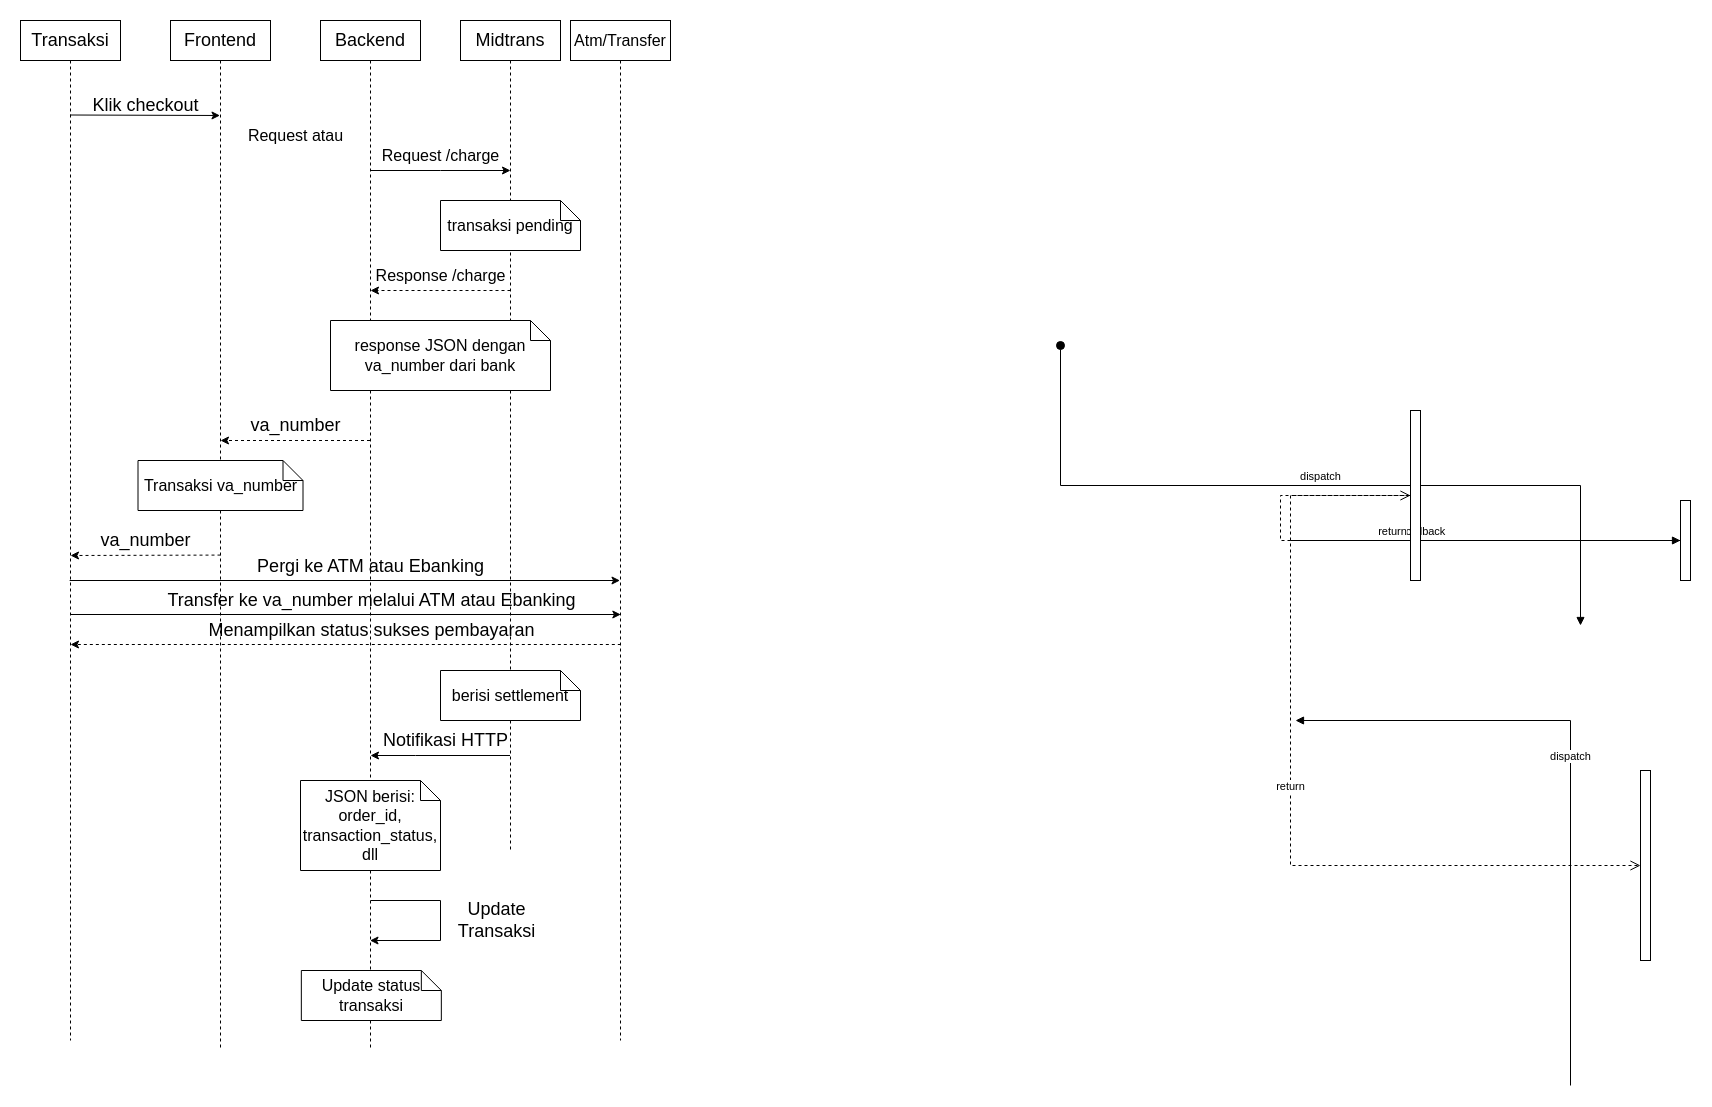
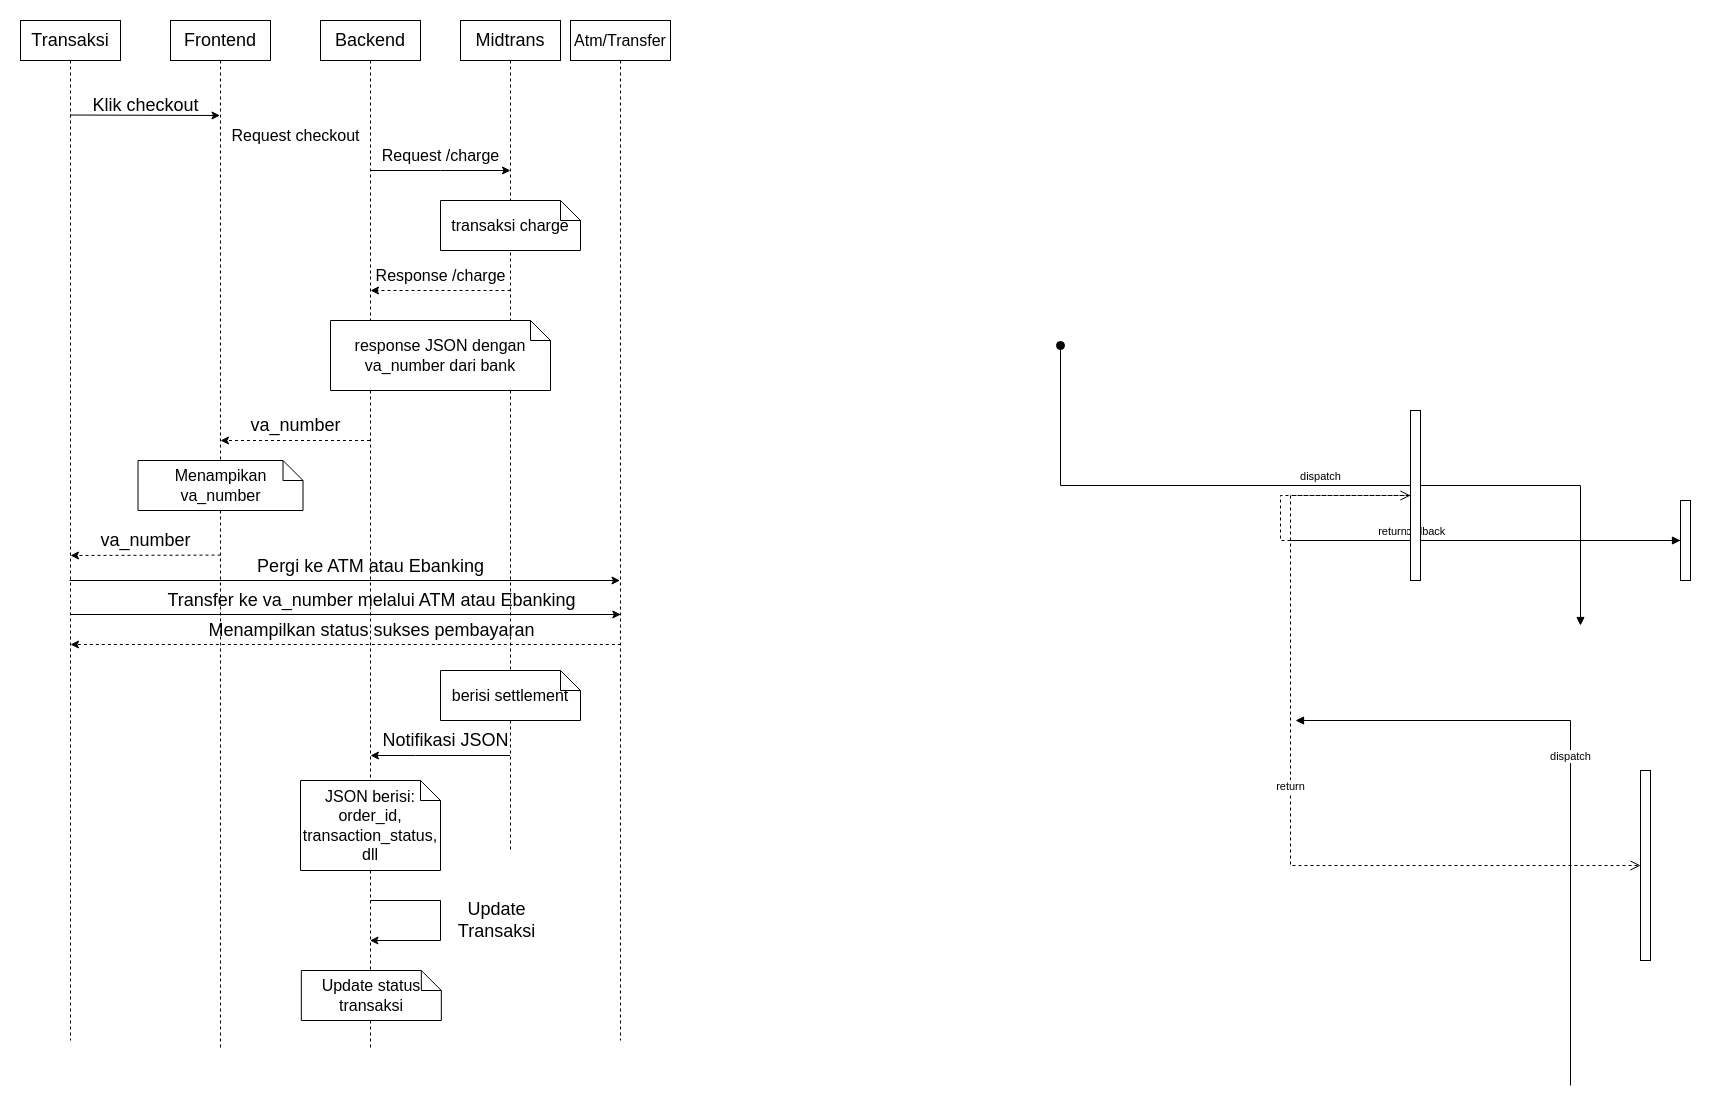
  <mxCell id="0" />
  <mxCell id="1" parent="0" />
  <mxCell id="2" style="edgeStyle=elbowEdgeStyle;rounded=0;orthogonalLoop=1;jettySize=auto;html=1;elbow=vertical;curved=0;" edge="1" parent="1" target="5"><mxGeometry relative="1" as="geometry"><mxPoint x="69.5" y="114.5" as="sourcePoint" /><mxPoint x="189.5" y="114.5" as="targetPoint" /></mxGeometry></mxCell>
  <mxCell id="3" style="edgeStyle=elbowEdgeStyle;rounded=0;orthogonalLoop=1;jettySize=auto;html=1;elbow=vertical;curved=0;" edge="1" parent="1"><mxGeometry relative="1" as="geometry"><mxPoint x="69.167" y="579.997" as="sourcePoint" /><mxPoint x="619.5" y="579.997" as="targetPoint" /></mxGeometry></mxCell>
  <mxCell id="4" value="&lt;font style=&quot;font-size: 18px;&quot;&gt;Transaksi&lt;/font&gt;" style="shape=umlLifeline;perimeter=lifelinePerimeter;whiteSpace=wrap;html=1;container=0;dropTarget=0;collapsible=0;recursiveResize=0;outlineConnect=0;portConstraint=eastwest;newEdgeStyle={&quot;edgeStyle&quot;:&quot;elbowEdgeStyle&quot;,&quot;elbow&quot;:&quot;vertical&quot;,&quot;curved&quot;:0,&quot;rounded&quot;:0};" parent="1" vertex="1"><mxGeometry x="20" y="20" width="100" height="1020" as="geometry" /></mxCell>
  <mxCell id="5" value="&lt;font style=&quot;font-size: 18px;&quot;&gt;Frontend&lt;/font&gt;" style="shape=umlLifeline;perimeter=lifelinePerimeter;whiteSpace=wrap;html=1;container=0;dropTarget=0;collapsible=0;recursiveResize=0;outlineConnect=0;portConstraint=eastwest;newEdgeStyle={&quot;edgeStyle&quot;:&quot;elbowEdgeStyle&quot;,&quot;elbow&quot;:&quot;vertical&quot;,&quot;curved&quot;:0,&quot;rounded&quot;:0};" parent="1" vertex="1"><mxGeometry x="170" y="20" width="100" height="1030" as="geometry" /></mxCell>
  <mxCell id="6" value="dispatch" style="html=1;verticalAlign=bottom;endArrow=block;edgeStyle=elbowEdgeStyle;elbow=vertical;curved=0;rounded=0;" parent="1" edge="1"><mxGeometry relative="1" as="geometry"><mxPoint x="1570" y="1085" as="sourcePoint" /><Array as="points"><mxPoint x="1210" y="720" /></Array><mxPoint x="1295" y="720" as="targetPoint" /></mxGeometry></mxCell>
  <mxCell id="7" value="return" style="html=1;verticalAlign=bottom;endArrow=open;dashed=1;endSize=8;edgeStyle=elbowEdgeStyle;elbow=vertical;curved=0;rounded=0;" parent="1" source="13" target="10" edge="1"><mxGeometry relative="1" as="geometry"><mxPoint x="1295" y="585" as="targetPoint" /><Array as="points"><mxPoint x="1290" y="660" /></Array></mxGeometry></mxCell>
  <mxCell id="8" value="callback" style="html=1;verticalAlign=bottom;endArrow=block;edgeStyle=elbowEdgeStyle;elbow=vertical;curved=0;rounded=0;" parent="1" source="13" target="11" edge="1"><mxGeometry relative="1" as="geometry"><mxPoint x="1275" y="540" as="sourcePoint" /><Array as="points"><mxPoint x="1290" y="540" /></Array></mxGeometry></mxCell>
  <mxCell id="9" value="return" style="html=1;verticalAlign=bottom;endArrow=open;dashed=1;endSize=8;edgeStyle=elbowEdgeStyle;elbow=vertical;curved=0;rounded=0;" parent="1" source="11" target="13" edge="1"><mxGeometry relative="1" as="geometry"><mxPoint x="1275" y="615" as="targetPoint" /><Array as="points"><mxPoint x="1280" y="610" /></Array></mxGeometry></mxCell>
  <mxCell id="10" value="" style="html=1;points=[];perimeter=orthogonalPerimeter;outlineConnect=0;targetShapes=umlLifeline;portConstraint=eastwest;newEdgeStyle={&quot;edgeStyle&quot;:&quot;elbowEdgeStyle&quot;,&quot;elbow&quot;:&quot;vertical&quot;,&quot;curved&quot;:0,&quot;rounded&quot;:0};" parent="1" vertex="1"><mxGeometry x="1640" y="770" width="10" height="190" as="geometry" /></mxCell>
  <mxCell id="11" value="" style="html=1;points=[];perimeter=orthogonalPerimeter;outlineConnect=0;targetShapes=umlLifeline;portConstraint=eastwest;newEdgeStyle={&quot;edgeStyle&quot;:&quot;elbowEdgeStyle&quot;,&quot;elbow&quot;:&quot;vertical&quot;,&quot;curved&quot;:0,&quot;rounded&quot;:0};" parent="1" vertex="1"><mxGeometry x="1680" y="500" width="10" height="80" as="geometry" /></mxCell>
  <mxCell id="12" value="dispatch" style="html=1;verticalAlign=bottom;startArrow=oval;endArrow=block;startSize=8;edgeStyle=elbowEdgeStyle;elbow=vertical;curved=0;rounded=0;" parent="1" edge="1"><mxGeometry relative="1" as="geometry"><mxPoint x="1060" y="345" as="sourcePoint" /><mxPoint x="1580" y="625" as="targetPoint" /></mxGeometry></mxCell>
  <mxCell id="13" value="" style="html=1;points=[];perimeter=orthogonalPerimeter;outlineConnect=0;targetShapes=umlLifeline;portConstraint=eastwest;newEdgeStyle={&quot;edgeStyle&quot;:&quot;elbowEdgeStyle&quot;,&quot;elbow&quot;:&quot;vertical&quot;,&quot;curved&quot;:0,&quot;rounded&quot;:0};" parent="1" vertex="1"><mxGeometry x="1410" y="410" width="10" height="170" as="geometry" /></mxCell>
  <mxCell id="14" value="&lt;font style=&quot;font-size: 18px;&quot;&gt;Klik checkout&lt;/font&gt;" style="text;html=1;align=center;verticalAlign=middle;resizable=0;points=[];autosize=1;strokeColor=none;fillColor=none;" vertex="1" parent="1"><mxGeometry x="80" y="85" width="130" height="40" as="geometry" /></mxCell>
  <mxCell id="15" value="&lt;font style=&quot;font-size: 18px;&quot;&gt;Backend&lt;/font&gt;" style="shape=umlLifeline;perimeter=lifelinePerimeter;whiteSpace=wrap;html=1;container=0;dropTarget=0;collapsible=0;recursiveResize=0;outlineConnect=0;portConstraint=eastwest;newEdgeStyle={&quot;edgeStyle&quot;:&quot;elbowEdgeStyle&quot;,&quot;elbow&quot;:&quot;vertical&quot;,&quot;curved&quot;:0,&quot;rounded&quot;:0};" vertex="1" parent="1"><mxGeometry x="320" y="20" width="100" height="1030" as="geometry" /></mxCell>
- <mxCell id="16" value="&lt;font style=&quot;font-size: 16px;&quot;&gt;Request atau&lt;/font&gt;" style="text;html=1;align=center;verticalAlign=middle;resizable=0;points=[];autosize=1;strokeColor=none;fillColor=none;" vertex="1" parent="1"><mxGeometry x="220" y="120" width="150" height="30" as="geometry" /></mxCell>
+ <mxCell id="16" value="&lt;font style=&quot;font-size: 16px;&quot;&gt;Request checkout&lt;/font&gt;" style="text;html=1;align=center;verticalAlign=middle;resizable=0;points=[];autosize=1;strokeColor=none;fillColor=none;" vertex="1" parent="1"><mxGeometry x="220" y="120" width="150" height="30" as="geometry" /></mxCell>
  <mxCell id="17" value="&lt;font style=&quot;font-size: 18px;&quot;&gt;Midtrans&lt;/font&gt;" style="shape=umlLifeline;perimeter=lifelinePerimeter;whiteSpace=wrap;html=1;container=0;dropTarget=0;collapsible=0;recursiveResize=0;outlineConnect=0;portConstraint=eastwest;newEdgeStyle={&quot;edgeStyle&quot;:&quot;elbowEdgeStyle&quot;,&quot;elbow&quot;:&quot;vertical&quot;,&quot;curved&quot;:0,&quot;rounded&quot;:0};" vertex="1" parent="1"><mxGeometry x="460" y="20" width="100" height="830" as="geometry" /></mxCell>
  <mxCell id="18" value="&lt;font style=&quot;font-size: 16px;&quot;&gt;Request /charge&lt;/font&gt;" style="text;html=1;align=center;verticalAlign=middle;resizable=0;points=[];autosize=1;strokeColor=none;fillColor=none;" vertex="1" parent="1"><mxGeometry x="370" y="140" width="140" height="30" as="geometry" /></mxCell>
  <mxCell id="19" value="&lt;font style=&quot;font-size: 16px;&quot;&gt;Atm/Transfer&lt;/font&gt;" style="shape=umlLifeline;perimeter=lifelinePerimeter;whiteSpace=wrap;html=1;container=0;dropTarget=0;collapsible=0;recursiveResize=0;outlineConnect=0;portConstraint=eastwest;newEdgeStyle={&quot;edgeStyle&quot;:&quot;elbowEdgeStyle&quot;,&quot;elbow&quot;:&quot;vertical&quot;,&quot;curved&quot;:0,&quot;rounded&quot;:0};" vertex="1" parent="1"><mxGeometry x="570" y="20" width="100" height="1020" as="geometry" /></mxCell>
- <mxCell id="20" value="&lt;font style=&quot;font-size: 16px;&quot;&gt;transaksi pending&lt;/font&gt;" style="shape=note;size=20;whiteSpace=wrap;html=1;" vertex="1" parent="1"><mxGeometry x="440" y="200" width="140" height="50" as="geometry" /></mxCell>
+ <mxCell id="20" value="&lt;font style=&quot;font-size: 16px;&quot;&gt;transaksi charge&lt;/font&gt;" style="shape=note;size=20;whiteSpace=wrap;html=1;" vertex="1" parent="1"><mxGeometry x="440" y="200" width="140" height="50" as="geometry" /></mxCell>
  <mxCell id="21" value="&lt;span style=&quot;font-size: 16px;&quot;&gt;response JSON dengan va_number dari bank&lt;/span&gt;" style="shape=note;size=20;whiteSpace=wrap;html=1;align=center;" vertex="1" parent="1"><mxGeometry x="330" y="320" width="220" height="70" as="geometry" /></mxCell>
  <mxCell id="22" value="" style="group" vertex="1" connectable="0" parent="1"><mxGeometry x="370" y="260" width="145" height="30" as="geometry" /></mxCell>
  <mxCell id="23" value="&lt;font style=&quot;font-size: 16px;&quot;&gt;Response /charge&lt;/font&gt;" style="text;html=1;align=center;verticalAlign=middle;resizable=0;points=[];autosize=1;strokeColor=none;fillColor=none;" vertex="1" parent="22"><mxGeometry x="-5" width="150" height="30" as="geometry" /></mxCell>
  <mxCell id="24" style="edgeStyle=elbowEdgeStyle;rounded=0;orthogonalLoop=1;jettySize=auto;html=1;elbow=vertical;curved=0;dashed=1;" edge="1" parent="22"><mxGeometry relative="1" as="geometry"><mxPoint x="140" y="30" as="sourcePoint" /><mxPoint y="30" as="targetPoint" /></mxGeometry></mxCell>
  <mxCell id="25" value="&lt;font style=&quot;font-size: 18px;&quot;&gt;va_number&lt;/font&gt;" style="text;html=1;align=center;verticalAlign=middle;resizable=0;points=[];autosize=1;strokeColor=none;fillColor=none;" vertex="1" parent="1"><mxGeometry x="240" y="405" width="110" height="40" as="geometry" /></mxCell>
  <mxCell id="26" style="edgeStyle=elbowEdgeStyle;rounded=0;orthogonalLoop=1;jettySize=auto;html=1;elbow=vertical;curved=0;dashed=1;" edge="1" parent="1" source="15"><mxGeometry relative="1" as="geometry"><mxPoint x="355" y="440" as="sourcePoint" /><mxPoint x="220" y="440" as="targetPoint" /></mxGeometry></mxCell>
- <mxCell id="27" value="&lt;span style=&quot;font-size: 16px;&quot;&gt;Transaksi va_number&lt;/span&gt;" style="shape=note;size=20;whiteSpace=wrap;html=1;align=center;" vertex="1" parent="1"><mxGeometry x="137.5" y="460" width="165" height="50" as="geometry" /></mxCell>
+ <mxCell id="27" value="&lt;span style=&quot;font-size: 16px;&quot;&gt;Menampikan va_number&lt;/span&gt;" style="shape=note;size=20;whiteSpace=wrap;html=1;align=center;" vertex="1" parent="1"><mxGeometry x="137.5" y="460" width="165" height="50" as="geometry" /></mxCell>
  <mxCell id="28" value="&lt;font style=&quot;font-size: 18px;&quot;&gt;va_number&lt;/font&gt;" style="text;html=1;align=center;verticalAlign=middle;resizable=0;points=[];autosize=1;strokeColor=none;fillColor=none;" vertex="1" parent="1"><mxGeometry x="90" y="519.58" width="110" height="40" as="geometry" /></mxCell>
  <mxCell id="29" style="edgeStyle=elbowEdgeStyle;rounded=0;orthogonalLoop=1;jettySize=auto;html=1;elbow=vertical;curved=0;dashed=1;" edge="1" parent="1"><mxGeometry relative="1" as="geometry"><mxPoint x="220" y="554.58" as="sourcePoint" /><mxPoint x="70" y="554.58" as="targetPoint" /></mxGeometry></mxCell>
  <mxCell id="30" style="edgeStyle=elbowEdgeStyle;rounded=0;orthogonalLoop=1;jettySize=auto;html=1;elbow=vertical;curved=0;" edge="1" parent="1"><mxGeometry relative="1" as="geometry"><mxPoint x="370" y="170" as="sourcePoint" /><mxPoint x="510" y="170" as="targetPoint" /></mxGeometry></mxCell>
  <mxCell id="31" value="&lt;span style=&quot;font-size: 18px;&quot;&gt;Pergi ke ATM atau Ebanking&lt;/span&gt;" style="text;html=1;align=center;verticalAlign=middle;resizable=0;points=[];autosize=1;strokeColor=none;fillColor=none;" vertex="1" parent="1"><mxGeometry x="245" y="546" width="250" height="40" as="geometry" /></mxCell>
  <mxCell id="32" value="&lt;span style=&quot;font-size: 18px;&quot;&gt;Transfer ke va_number melalui ATM atau Ebanking&lt;/span&gt;" style="text;html=1;align=center;verticalAlign=middle;resizable=0;points=[];autosize=1;strokeColor=none;fillColor=none;" vertex="1" parent="1"><mxGeometry x="155.83" y="580" width="430" height="40" as="geometry" /></mxCell>
  <mxCell id="33" style="edgeStyle=elbowEdgeStyle;rounded=0;orthogonalLoop=1;jettySize=auto;html=1;elbow=vertical;curved=0;" edge="1" parent="1"><mxGeometry relative="1" as="geometry"><mxPoint x="69.997" y="613.997" as="sourcePoint" /><mxPoint x="620.33" y="613.997" as="targetPoint" /></mxGeometry></mxCell>
  <mxCell id="34" value="&lt;span style=&quot;font-size: 18px;&quot;&gt;Menampilkan status sukses pembayaran&lt;/span&gt;" style="text;html=1;align=center;verticalAlign=middle;resizable=0;points=[];autosize=1;strokeColor=none;fillColor=none;" vertex="1" parent="1"><mxGeometry x="195.83" y="610" width="350" height="40" as="geometry" /></mxCell>
  <mxCell id="35" style="edgeStyle=elbowEdgeStyle;rounded=0;orthogonalLoop=1;jettySize=auto;html=1;elbow=vertical;curved=0;dashed=1;" edge="1" parent="1"><mxGeometry relative="1" as="geometry"><mxPoint x="620.33" y="643.997" as="sourcePoint" /><mxPoint x="69.997" y="643.997" as="targetPoint" /></mxGeometry></mxCell>
  <mxCell id="36" value="&lt;font style=&quot;font-size: 16px;&quot;&gt;berisi settlement&lt;/font&gt;" style="shape=note;size=20;whiteSpace=wrap;html=1;" vertex="1" parent="1"><mxGeometry x="440" y="670" width="140" height="50" as="geometry" /></mxCell>
- <mxCell id="37" value="&lt;font style=&quot;font-size: 18px;&quot;&gt;Notifikasi HTTP&lt;/font&gt;" style="text;html=1;align=center;verticalAlign=middle;resizable=0;points=[];autosize=1;strokeColor=none;fillColor=none;" vertex="1" parent="1"><mxGeometry x="370" y="720" width="150" height="40" as="geometry" /></mxCell>
+ <mxCell id="37" value="&lt;font style=&quot;font-size: 18px;&quot;&gt;Notifikasi JSON&lt;/font&gt;" style="text;html=1;align=center;verticalAlign=middle;resizable=0;points=[];autosize=1;strokeColor=none;fillColor=none;" vertex="1" parent="1"><mxGeometry x="370" y="720" width="150" height="40" as="geometry" /></mxCell>
  <mxCell id="38" style="edgeStyle=elbowEdgeStyle;rounded=0;orthogonalLoop=1;jettySize=auto;html=1;elbow=vertical;curved=0;" edge="1" parent="1" source="17"><mxGeometry relative="1" as="geometry"><mxPoint x="520" y="755" as="sourcePoint" /><mxPoint x="370" y="755" as="targetPoint" /></mxGeometry></mxCell>
  <mxCell id="39" value="&lt;font style=&quot;font-size: 16px;&quot;&gt;JSON berisi: order_id, transaction_status, dll&lt;/font&gt;" style="shape=note;size=20;whiteSpace=wrap;html=1;" vertex="1" parent="1"><mxGeometry x="300" y="780" width="140" height="90" as="geometry" /></mxCell>
  <mxCell id="40" value="" style="endArrow=none;html=1;rounded=0;" edge="1" parent="1"><mxGeometry width="50" height="50" relative="1" as="geometry"><mxPoint x="440" y="900" as="sourcePoint" /><mxPoint x="370.003" y="900" as="targetPoint" /></mxGeometry></mxCell>
  <mxCell id="41" value="" style="endArrow=none;html=1;rounded=0;" edge="1" parent="1"><mxGeometry width="50" height="50" relative="1" as="geometry"><mxPoint x="440" y="940" as="sourcePoint" /><mxPoint x="440" y="900" as="targetPoint" /></mxGeometry></mxCell>
  <mxCell id="42" value="" style="endArrow=classic;html=1;rounded=0;endFill=1;" edge="1" parent="1" target="15"><mxGeometry width="50" height="50" relative="1" as="geometry"><mxPoint x="440" y="940" as="sourcePoint" /><mxPoint x="450" y="910" as="targetPoint" /></mxGeometry></mxCell>
  <mxCell id="43" value="&lt;font style=&quot;font-size: 18px;&quot;&gt;Update&lt;/font&gt;&lt;div&gt;&lt;font style=&quot;font-size: 18px;&quot;&gt;Transaksi&lt;/font&gt;&lt;/div&gt;" style="text;html=1;align=center;verticalAlign=middle;resizable=0;points=[];autosize=1;strokeColor=none;fillColor=none;" vertex="1" parent="1"><mxGeometry x="445.83" y="890" width="100" height="60" as="geometry" /></mxCell>
  <mxCell id="44" value="&lt;font style=&quot;font-size: 16px;&quot;&gt;Update status transaksi&lt;/font&gt;" style="shape=note;size=20;whiteSpace=wrap;html=1;" vertex="1" parent="1"><mxGeometry x="300.83" y="970" width="140" height="50" as="geometry" /></mxCell>
